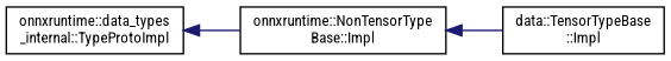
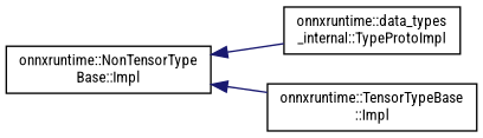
  digraph {
    fontname="Roboto Condensed"
    rankdir=LR
    node [color=black fillcolor=white fontname="Roboto Condensed" fontsize=10 shape=record style=filled]
    edge [color=midnightblue dir=back fontname="Roboto Condensed" fontsize=10 labelfontname=Helvetica labelfontsize=10 style=solid]
    n1 [height=0.2 label="onnxruntime::data_types\l_internal::TypeProtoImpl" width=0.4]
    n2 [height=0.2 label="onnxruntime::NonTensorType\lBase::Impl" width=0.4]
-   n3 [height=0.2 label="data::TensorTypeBase\l::Impl" width=0.4]
-   n1 -> n2
+   n3 [height=0.2 label="onnxruntime::TensorTypeBase\l::Impl" width=0.4]
+   n2 -> n1
    n2 -> n3
  }
